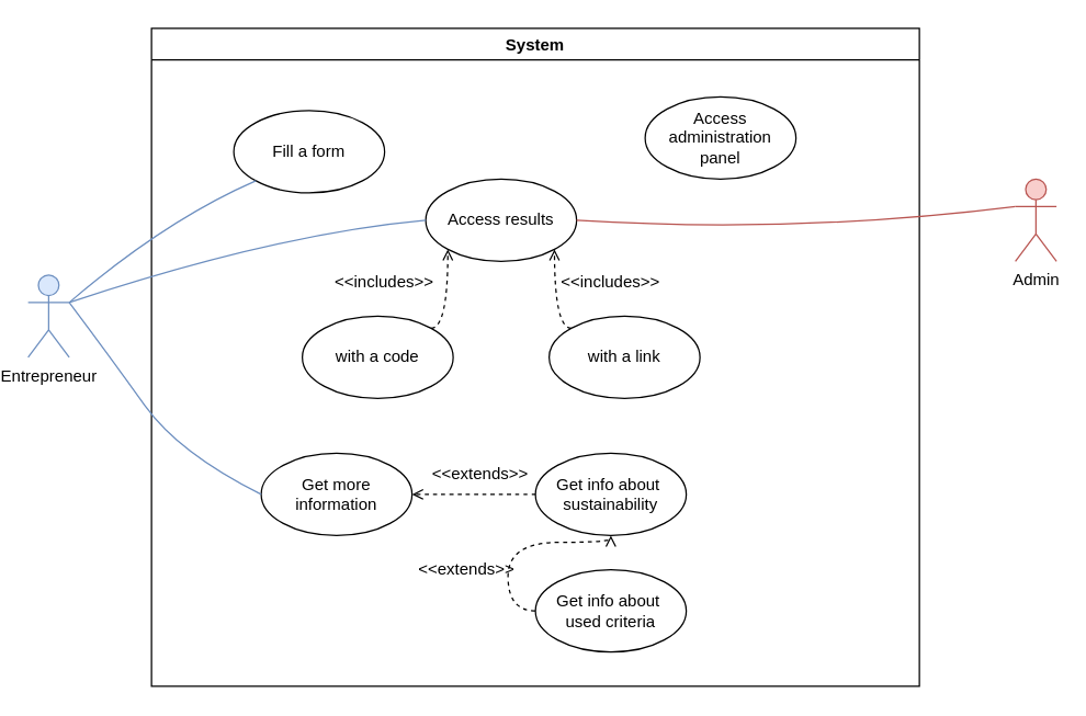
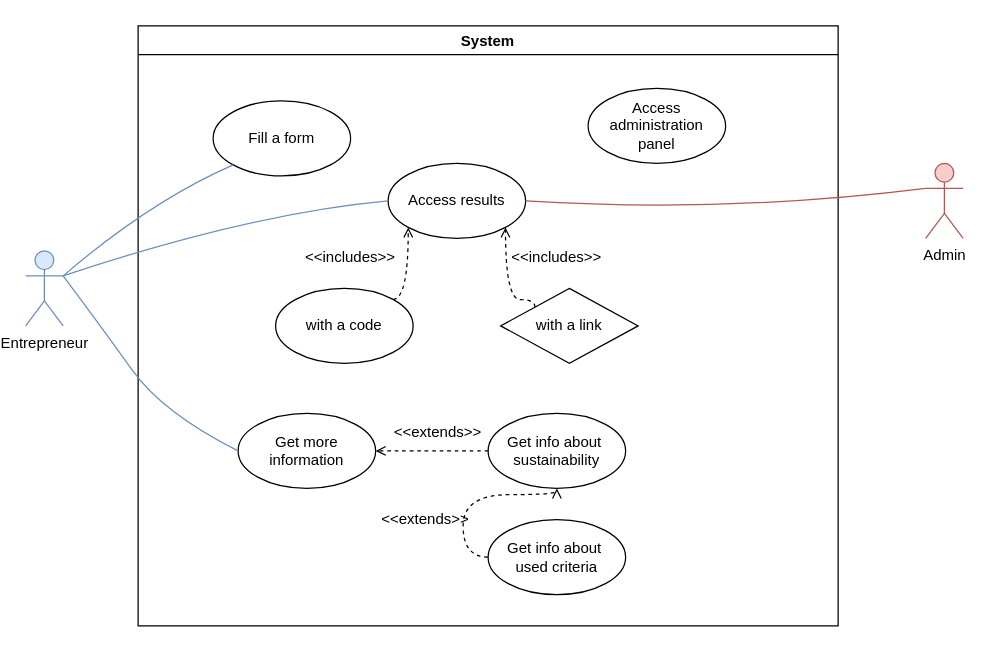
  <mxCell id="0" />
  <mxCell id="1" parent="0" />
  <mxCell id="2" value="System" style="swimlane;" parent="1" vertex="1"><mxGeometry x="110" y="20" width="560" height="480" as="geometry" /></mxCell>
  <mxCell id="3" value="Fill a form" style="ellipse;whiteSpace=wrap;html=1;" parent="2" vertex="1"><mxGeometry x="60" y="60" width="110" height="60" as="geometry" /></mxCell>
  <mxCell id="4" value="Access results" style="ellipse;whiteSpace=wrap;html=1;" parent="2" vertex="1"><mxGeometry x="200" y="110" width="110" height="60" as="geometry" /></mxCell>
  <mxCell id="5" value="&amp;lt;&amp;lt;extends&amp;gt;&amp;gt;" style="text;html=1;strokeColor=none;fillColor=none;align=center;verticalAlign=middle;whiteSpace=wrap;rounded=0;" parent="2" vertex="1"><mxGeometry x="200" y="380" width="60" height="30" as="geometry" /></mxCell>
  <mxCell id="6" value="Get more information" style="ellipse;whiteSpace=wrap;html=1;" parent="2" vertex="1"><mxGeometry x="80" y="310" width="110" height="60" as="geometry" /></mxCell>
  <mxCell id="7" style="edgeStyle=orthogonalEdgeStyle;orthogonalLoop=1;jettySize=auto;html=1;exitX=0;exitY=0.5;exitDx=0;exitDy=0;dashed=1;endArrow=open;endFill=0;curved=1;" parent="2" source="8" target="9" edge="1"><mxGeometry relative="1" as="geometry" /></mxCell>
  <mxCell id="8" value="Get info about&amp;nbsp; used criteria" style="ellipse;whiteSpace=wrap;html=1;" parent="2" vertex="1"><mxGeometry x="280" y="395" width="110" height="60" as="geometry" /></mxCell>
  <mxCell id="9" value="Get info about&amp;nbsp; sustainability" style="ellipse;whiteSpace=wrap;html=1;" vertex="1" parent="2"><mxGeometry x="280" y="310" width="110" height="60" as="geometry" /></mxCell>
  <mxCell id="10" style="edgeStyle=orthogonalEdgeStyle;orthogonalLoop=1;jettySize=auto;html=1;exitX=0;exitY=0.5;exitDx=0;exitDy=0;entryX=1;entryY=0.5;entryDx=0;entryDy=0;dashed=1;endArrow=open;endFill=0;curved=1;" edge="1" parent="2" source="9" target="6"><mxGeometry relative="1" as="geometry"><mxPoint x="250" y="525" as="sourcePoint" /><mxPoint x="183.891" y="471.213" as="targetPoint" /></mxGeometry></mxCell>
  <mxCell id="11" value="&amp;lt;&amp;lt;extends&amp;gt;&amp;gt;" style="text;html=1;strokeColor=none;fillColor=none;align=center;verticalAlign=middle;whiteSpace=wrap;rounded=0;" vertex="1" parent="2"><mxGeometry x="210" y="310" width="60" height="30" as="geometry" /></mxCell>
  <mxCell id="12" value="with a code" style="ellipse;whiteSpace=wrap;html=1;" vertex="1" parent="2"><mxGeometry x="110" y="210" width="110" height="60" as="geometry" /></mxCell>
- <mxCell id="13" value="with a link" style="ellipse;whiteSpace=wrap;html=1;" vertex="1" parent="2"><mxGeometry x="290" y="210" width="110" height="60" as="geometry" /></mxCell>
+ <mxCell id="13" value="with a link" style="rhombus;whiteSpace=wrap;html=1;" vertex="1" parent="2"><mxGeometry x="290" y="210" width="110" height="60" as="geometry" /></mxCell>
  <mxCell id="14" style="edgeStyle=orthogonalEdgeStyle;orthogonalLoop=1;jettySize=auto;html=1;exitX=1;exitY=0;exitDx=0;exitDy=0;entryX=0;entryY=1;entryDx=0;entryDy=0;dashed=1;endArrow=open;endFill=0;curved=1;" edge="1" parent="2" source="12" target="4"><mxGeometry relative="1" as="geometry"><mxPoint x="250" y="525" as="sourcePoint" /><mxPoint x="183.891" y="471.213" as="targetPoint" /><Array as="points"><mxPoint x="216" y="219" /></Array></mxGeometry></mxCell>
  <mxCell id="15" style="edgeStyle=orthogonalEdgeStyle;orthogonalLoop=1;jettySize=auto;html=1;exitX=0;exitY=0;exitDx=0;exitDy=0;entryX=1;entryY=1;entryDx=0;entryDy=0;dashed=1;endArrow=open;endFill=0;curved=1;" edge="1" parent="2" source="13" target="4"><mxGeometry relative="1" as="geometry"><mxPoint x="213.891" y="308.787" as="sourcePoint" /><mxPoint x="226.109" y="271.213" as="targetPoint" /><Array as="points"><mxPoint x="294" y="219" /></Array></mxGeometry></mxCell>
  <mxCell id="16" value="&amp;lt;&amp;lt;includes&amp;gt;&amp;gt;" style="text;html=1;strokeColor=none;fillColor=none;align=center;verticalAlign=middle;whiteSpace=wrap;rounded=0;" vertex="1" parent="2"><mxGeometry x="305" y="170" width="60" height="30" as="geometry" /></mxCell>
  <mxCell id="17" value="&amp;lt;&amp;lt;includes&amp;gt;&amp;gt;" style="text;html=1;strokeColor=none;fillColor=none;align=center;verticalAlign=middle;whiteSpace=wrap;rounded=0;" vertex="1" parent="2"><mxGeometry x="140" y="170" width="60" height="30" as="geometry" /></mxCell>
  <mxCell id="18" value="Access administration &lt;br&gt;panel" style="ellipse;whiteSpace=wrap;html=1;" vertex="1" parent="2"><mxGeometry x="360" y="50" width="110" height="60" as="geometry" /></mxCell>
  <mxCell id="19" value="Entrepreneur" style="shape=umlActor;verticalLabelPosition=bottom;verticalAlign=top;html=1;outlineConnect=0;fillColor=#dae8fc;strokeColor=#6c8ebf;" parent="1" vertex="1"><mxGeometry x="20" y="200" width="30" height="60" as="geometry" /></mxCell>
  <mxCell id="20" value="Admin" style="shape=umlActor;verticalLabelPosition=bottom;verticalAlign=top;html=1;outlineConnect=0;fillColor=#f8cecc;strokeColor=#b85450;" parent="1" vertex="1"><mxGeometry x="740" y="130" width="30" height="60" as="geometry" /></mxCell>
  <mxCell id="21" value="" style="endArrow=none;html=1;exitX=0;exitY=1;exitDx=0;exitDy=0;entryX=1;entryY=0.333;entryDx=0;entryDy=0;entryPerimeter=0;fillColor=#dae8fc;strokeColor=#6c8ebf;curved=1;" parent="1" source="3" target="19" edge="1"><mxGeometry width="50" height="50" relative="1" as="geometry"><mxPoint x="196.109" y="158.787" as="sourcePoint" /><mxPoint x="60" y="105.836" as="targetPoint" /><Array as="points"><mxPoint x="120" y="160" /></Array></mxGeometry></mxCell>
  <mxCell id="22" value="" style="endArrow=none;html=1;exitX=0;exitY=0.5;exitDx=0;exitDy=0;entryX=1;entryY=0.333;entryDx=0;entryDy=0;entryPerimeter=0;curved=1;fillColor=#dae8fc;strokeColor=#6c8ebf;" parent="1" source="4" target="19" edge="1"><mxGeometry width="50" height="50" relative="1" as="geometry"><mxPoint x="235" y="335" as="sourcePoint" /><mxPoint x="220" y="260" as="targetPoint" /><Array as="points"><mxPoint x="200" y="170" /></Array></mxGeometry></mxCell>
  <mxCell id="23" value="" style="endArrow=none;html=1;exitX=0;exitY=0.5;exitDx=0;exitDy=0;entryX=1;entryY=0.333;entryDx=0;entryDy=0;entryPerimeter=0;curved=1;fillColor=#dae8fc;strokeColor=#6c8ebf;" parent="1" source="6" target="19" edge="1"><mxGeometry width="50" height="50" relative="1" as="geometry"><mxPoint x="386.109" y="141.213" as="sourcePoint" /><mxPoint x="60" y="230" as="targetPoint" /><Array as="points"><mxPoint x="130" y="330" /><mxPoint x="80" y="260" /></Array></mxGeometry></mxCell>
  <mxCell id="24" value="" style="endArrow=none;html=1;exitX=1;exitY=0.5;exitDx=0;exitDy=0;entryX=0;entryY=0.333;entryDx=0;entryDy=0;entryPerimeter=0;curved=1;fillColor=#f8cecc;strokeColor=#b85450;" parent="1" source="4" target="20" edge="1"><mxGeometry width="50" height="50" relative="1" as="geometry"><mxPoint x="630" y="450" as="sourcePoint" /><mxPoint x="730" y="320" as="targetPoint" /><Array as="points"><mxPoint x="580" y="170" /></Array></mxGeometry></mxCell>
